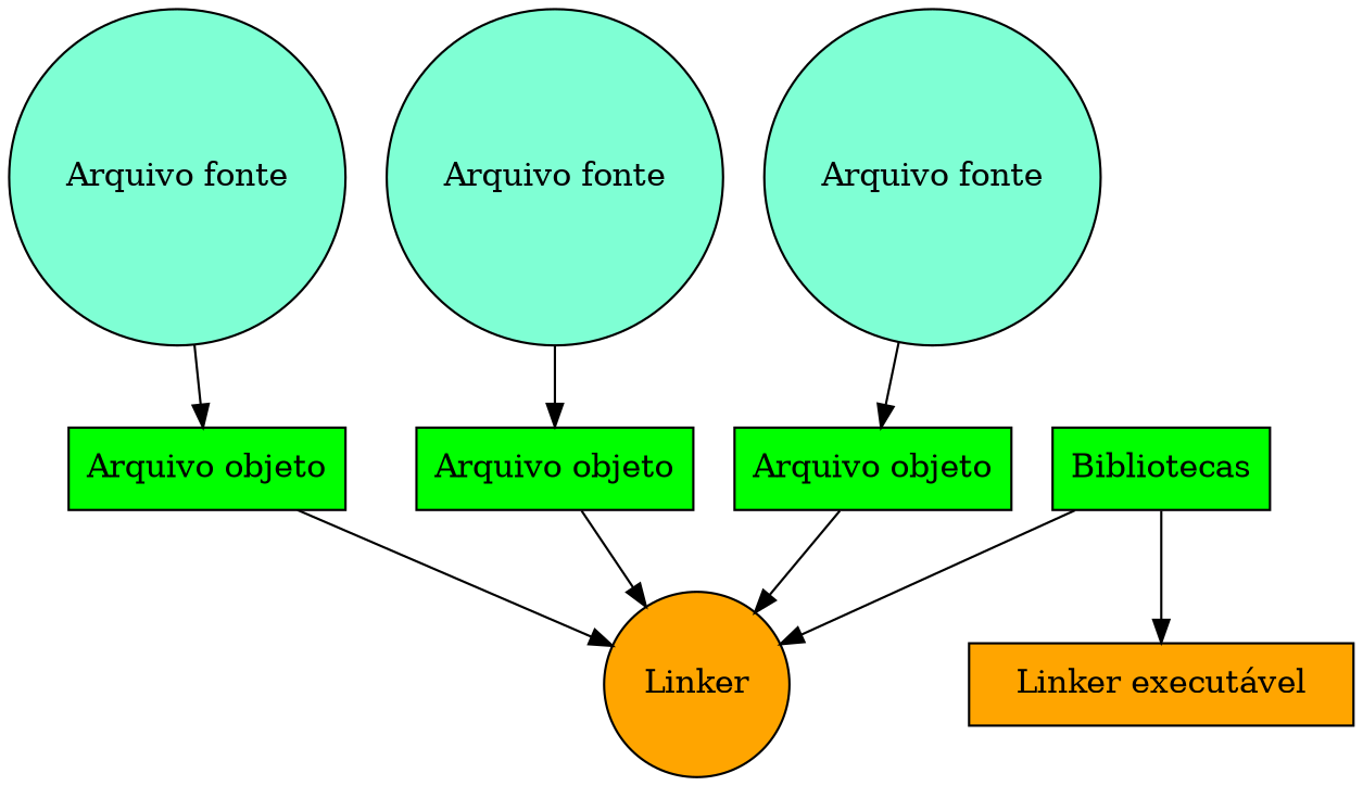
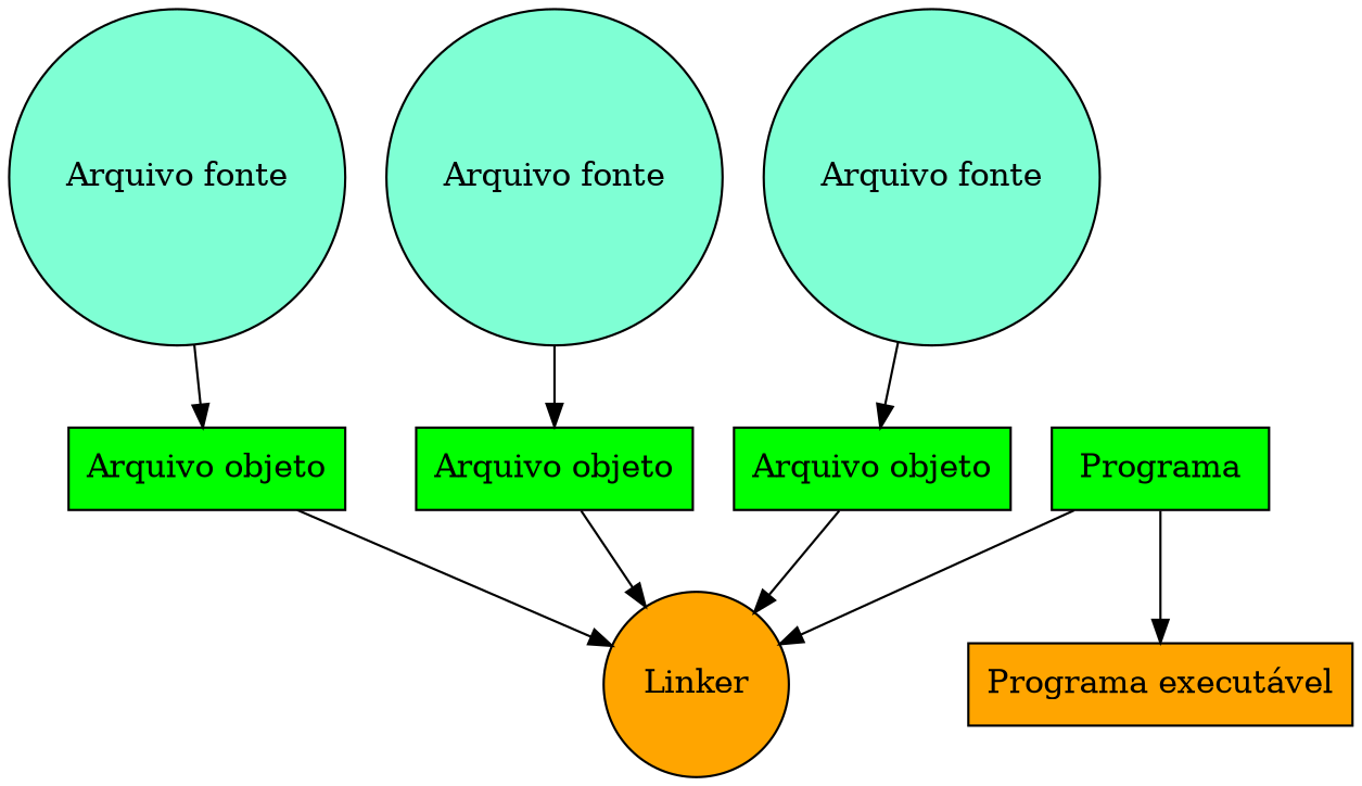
  digraph {
    node [fillcolor=green shape=rectangle style=filled]
    n1 [fillcolor=aquamarine label="Arquivo fonte" shape=circle]
    n2 [label="Arquivo objeto"]
    n3 [fillcolor=aquamarine label="Arquivo fonte" shape=circle]
    n4 [label="Arquivo objeto"]
    n5 [fillcolor=aquamarine label="Arquivo fonte" shape=circle]
    n6 [label="Arquivo objeto"]
    n7 [fillcolor=orange label=Linker shape=circle]
-   n8 [fillcolor=orange label="Linker executável"]
-   n9 [label=Bibliotecas]
+   n8 [fillcolor=orange label="Programa executável"]
+   n9 [label=Programa]
    subgraph sub_1 {
      n1
      n2
    }
    subgraph sub_2 {
      n3
      n4
    }
    subgraph sub_3 {
      n5
      n6
    }
    subgraph sub_4 {
      n2
      n7
    }
    subgraph sub_5 {
      n7
      n8
      n9
    }
    subgraph sub_6 {
      n4
      n7
    }
    subgraph sub_7 {
      n6
      n7
    }
    n1 -> n2
    n2 -> n7
    n3 -> n4
    n4 -> n7
    n5 -> n6
    n6 -> n7
    n9 -> n7
    n9 -> n8
  }
